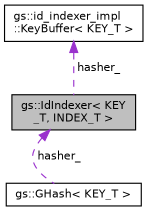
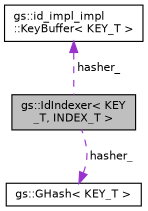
  digraph {
    node [color=black fillcolor=white fontname=Helvetica fontsize=10 shape=record style=filled]
    edge [color=darkorchid3 dir=back fontname=Helvetica fontsize=10 labelfontname=Helvetica labelfontsize=10 style=dashed]
    n1 [fillcolor=grey75 fontcolor=black height=0.2 label="gs::IdIndexer\< KEY\l_T, INDEX_T \>" width=0.4]
-   n2 [height=0.2 label="gs::id_indexer_impl\l::KeyBuffer\< KEY_T \>" width=0.4]
+   n2 [height=0.2 label="gs::id_impl_impl\l::KeyBuffer\< KEY_T \>" width=0.4]
    n3 [height=0.2 label="gs::GHash\< KEY_T \>" width=0.4]
    n2 -> n1 [label=" hasher_"]
-   n1 -> n3 [label=" hasher_"]
+   n3 -> n1 [label=" hasher_"]
  }
